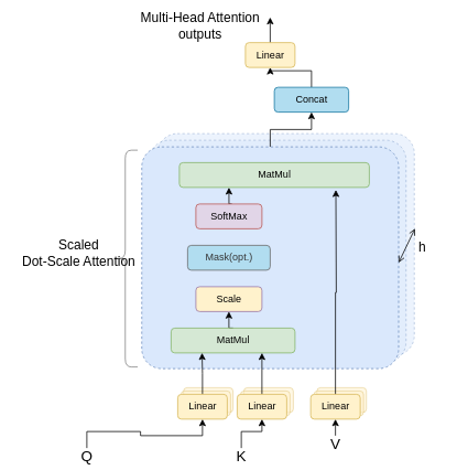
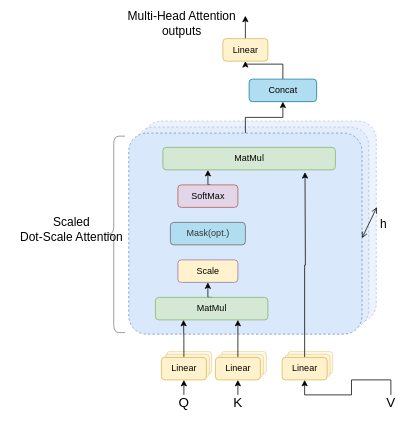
  <mxCell id="0" />
  <mxCell id="1" parent="0" />
  <mxCell id="2" value="Linear" style="rounded=1;whiteSpace=wrap;html=1;fillColor=#fff2cc;strokeColor=#d6b656;opacity=50;" parent="1" vertex="1"><mxGeometry x="383" y="468" width="60" height="30" as="geometry" /></mxCell>
  <mxCell id="3" value="Linear" style="rounded=1;whiteSpace=wrap;html=1;fillColor=#fff2cc;strokeColor=#d6b656;opacity=50;" parent="1" vertex="1"><mxGeometry x="379.5" y="472" width="60" height="30" as="geometry" /></mxCell>
  <mxCell id="4" value="Linear" style="rounded=1;whiteSpace=wrap;html=1;fillColor=#fff2cc;strokeColor=#d6b656;opacity=50;" parent="1" vertex="1"><mxGeometry x="294.5" y="468" width="60" height="30" as="geometry" /></mxCell>
  <mxCell id="5" value="Linear" style="rounded=1;whiteSpace=wrap;html=1;fillColor=#fff2cc;strokeColor=#d6b656;opacity=50;" parent="1" vertex="1"><mxGeometry x="290.5" y="472" width="60" height="30" as="geometry" /></mxCell>
  <mxCell id="6" value="Linear" style="rounded=1;whiteSpace=wrap;html=1;fillColor=#fff2cc;strokeColor=#d6b656;opacity=50;" parent="1" vertex="1"><mxGeometry x="221.5" y="468" width="60" height="30" as="geometry" /></mxCell>
  <mxCell id="7" value="Linear" style="rounded=1;whiteSpace=wrap;html=1;fillColor=#fff2cc;strokeColor=#d6b656;opacity=50;" parent="1" vertex="1"><mxGeometry x="218.5" y="472" width="60" height="30" as="geometry" /></mxCell>
  <mxCell id="8" value="" style="rounded=1;whiteSpace=wrap;html=1;fontSize=18;dashed=1;fillColor=#dae8fc;strokeColor=#6c8ebf;arcSize=9;opacity=50;" parent="1" vertex="1"><mxGeometry x="190" y="161" width="311" height="268" as="geometry" /></mxCell>
  <mxCell id="9" value="" style="rounded=1;whiteSpace=wrap;html=1;fontSize=18;dashed=1;fillColor=#dae8fc;strokeColor=#6c8ebf;arcSize=9;opacity=50;" parent="1" vertex="1"><mxGeometry x="180" y="169" width="311" height="268" as="geometry" /></mxCell>
  <mxCell id="10" style="edgeStyle=orthogonalEdgeStyle;rounded=0;orthogonalLoop=1;jettySize=auto;html=1;exitX=0.5;exitY=0;exitDx=0;exitDy=0;entryX=0.5;entryY=1;entryDx=0;entryDy=0;startArrow=none;startFill=0;endArrow=classic;endFill=1;fontSize=16;" parent="1" source="11" target="36" edge="1"><mxGeometry relative="1" as="geometry" /></mxCell>
  <mxCell id="11" value="" style="rounded=1;whiteSpace=wrap;html=1;fontSize=18;dashed=1;fillColor=#dae8fc;strokeColor=#6c8ebf;arcSize=9;" parent="1" vertex="1"><mxGeometry x="171" y="177" width="311" height="268" as="geometry" /></mxCell>
  <mxCell id="12" style="edgeStyle=orthogonalEdgeStyle;rounded=0;orthogonalLoop=1;jettySize=auto;html=1;exitX=0.5;exitY=0;exitDx=0;exitDy=0;entryX=0.5;entryY=1;entryDx=0;entryDy=0;" parent="1" source="13" target="14" edge="1"><mxGeometry relative="1" as="geometry" /></mxCell>
  <mxCell id="13" value="MatMul" style="rounded=1;whiteSpace=wrap;html=1;fillColor=#d5e8d4;strokeColor=#82b366;" parent="1" vertex="1"><mxGeometry x="206.5" y="396" width="150" height="30" as="geometry" /></mxCell>
  <mxCell id="14" value="Scale" style="rounded=1;whiteSpace=wrap;html=1;fillColor=#fff2cc;strokeColor=#9673a6;" parent="1" vertex="1"><mxGeometry x="236.5" y="346" width="80" height="30" as="geometry" /></mxCell>
  <mxCell id="15" value="Mask(opt.)" style="rounded=1;whiteSpace=wrap;html=1;fillColor=#b1ddf0;strokeColor=#666666;fontColor=#333333;" parent="1" vertex="1"><mxGeometry x="226.5" y="296" width="100" height="30" as="geometry" /></mxCell>
  <mxCell id="16" style="edgeStyle=orthogonalEdgeStyle;rounded=0;orthogonalLoop=1;jettySize=auto;html=1;exitX=0.5;exitY=0;exitDx=0;exitDy=0;entryX=0.25;entryY=1;entryDx=0;entryDy=0;fontSize=18;" parent="1" edge="1"><mxGeometry relative="1" as="geometry"><mxPoint x="280.088" y="246.118" as="sourcePoint" /><mxPoint x="276.559" y="226.118" as="targetPoint" /></mxGeometry></mxCell>
  <mxCell id="17" value="SoftMax" style="rounded=1;whiteSpace=wrap;html=1;fillColor=#e1d5e7;strokeColor=#b85450;" parent="1" vertex="1"><mxGeometry x="236.5" y="246" width="80" height="30" as="geometry" /></mxCell>
  <mxCell id="18" value="MatMul" style="rounded=1;whiteSpace=wrap;html=1;fillColor=#d5e8d4;strokeColor=#82b366;" parent="1" vertex="1"><mxGeometry x="216.5" y="196" width="230" height="30" as="geometry" /></mxCell>
  <mxCell id="19" style="edgeStyle=orthogonalEdgeStyle;rounded=0;orthogonalLoop=1;jettySize=auto;html=1;exitX=0.5;exitY=0;exitDx=0;exitDy=0;entryX=0.5;entryY=1;entryDx=0;entryDy=0;fontSize=18;" parent="1" source="20" target="22" edge="1"><mxGeometry relative="1" as="geometry" /></mxCell>
- <mxCell id="20" value="Q" style="text;html=1;strokeColor=none;fillColor=none;align=center;verticalAlign=middle;whiteSpace=wrap;rounded=0;fontSize=18;" parent="1" vertex="1"><mxGeometry x="84.5" y="541" width="40" height="20" as="geometry" /></mxCell>
+ <mxCell id="20" value="Q" style="text;html=1;strokeColor=none;fillColor=none;align=center;verticalAlign=middle;whiteSpace=wrap;rounded=0;fontSize=18;" parent="1" vertex="1"><mxGeometry x="224.5" y="526" width="40" height="20" as="geometry" /></mxCell>
  <mxCell id="21" style="edgeStyle=orthogonalEdgeStyle;rounded=0;orthogonalLoop=1;jettySize=auto;html=1;exitX=0.5;exitY=0;exitDx=0;exitDy=0;entryX=0.25;entryY=1;entryDx=0;entryDy=0;fontSize=18;" parent="1" source="22" target="13" edge="1"><mxGeometry relative="1" as="geometry" /></mxCell>
  <mxCell id="22" value="Linear" style="rounded=1;whiteSpace=wrap;html=1;fillColor=#fff2cc;strokeColor=#d6b656;" parent="1" vertex="1"><mxGeometry x="214.5" y="476" width="60" height="30" as="geometry" /></mxCell>
  <mxCell id="23" style="edgeStyle=orthogonalEdgeStyle;rounded=0;orthogonalLoop=1;jettySize=auto;html=1;exitX=0.5;exitY=0;exitDx=0;exitDy=0;entryX=0.5;entryY=1;entryDx=0;entryDy=0;fontSize=18;" parent="1" source="24" target="26" edge="1"><mxGeometry relative="1" as="geometry" /></mxCell>
- <mxCell id="24" value="K" style="text;html=1;strokeColor=none;fillColor=none;align=center;verticalAlign=middle;whiteSpace=wrap;rounded=0;fontSize=18;" parent="1" vertex="1"><mxGeometry x="271.5" y="541" width="40" height="20" as="geometry" /></mxCell>
+ <mxCell id="24" value="K" style="text;html=1;strokeColor=none;fillColor=none;align=center;verticalAlign=middle;whiteSpace=wrap;rounded=0;fontSize=18;" parent="1" vertex="1"><mxGeometry x="296.5" y="526" width="40" height="20" as="geometry" /></mxCell>
  <mxCell id="25" style="edgeStyle=orthogonalEdgeStyle;rounded=0;orthogonalLoop=1;jettySize=auto;html=1;exitX=0.5;exitY=0;exitDx=0;exitDy=0;entryX=0.25;entryY=1;entryDx=0;entryDy=0;fontSize=18;" parent="1" source="26" edge="1"><mxGeometry relative="1" as="geometry"><mxPoint x="316.5" y="426" as="targetPoint" /></mxGeometry></mxCell>
  <mxCell id="26" value="Linear" style="rounded=1;whiteSpace=wrap;html=1;fillColor=#fff2cc;strokeColor=#d6b656;" parent="1" vertex="1"><mxGeometry x="286.5" y="476" width="60" height="30" as="geometry" /></mxCell>
  <mxCell id="27" style="edgeStyle=orthogonalEdgeStyle;rounded=0;orthogonalLoop=1;jettySize=auto;html=1;exitX=0.5;exitY=0;exitDx=0;exitDy=0;entryX=0.5;entryY=1;entryDx=0;entryDy=0;fontSize=18;" parent="1" source="28" target="30" edge="1"><mxGeometry relative="1" as="geometry" /></mxCell>
- <mxCell id="28" value="V" style="text;html=1;strokeColor=none;fillColor=none;align=center;verticalAlign=middle;whiteSpace=wrap;rounded=0;fontSize=18;" parent="1" vertex="1"><mxGeometry x="385.5" y="526" width="40" height="20" as="geometry" /></mxCell>
+ <mxCell id="28" value="V" style="text;html=1;strokeColor=none;fillColor=none;align=center;verticalAlign=middle;whiteSpace=wrap;rounded=0;fontSize=18;" parent="1" vertex="1"><mxGeometry x="500.5" y="526" width="40" height="20" as="geometry" /></mxCell>
  <mxCell id="29" style="edgeStyle=orthogonalEdgeStyle;rounded=0;orthogonalLoop=1;jettySize=auto;html=1;exitX=0.5;exitY=0;exitDx=0;exitDy=0;fontSize=18;" parent="1" source="30" edge="1"><mxGeometry relative="1" as="geometry"><mxPoint x="406" y="229" as="targetPoint" /></mxGeometry></mxCell>
  <mxCell id="30" value="Linear" style="rounded=1;whiteSpace=wrap;html=1;fillColor=#fff2cc;strokeColor=#d6b656;" parent="1" vertex="1"><mxGeometry x="375.5" y="476" width="60" height="30" as="geometry" /></mxCell>
  <mxCell id="31" value="" style="shape=curlyBracket;whiteSpace=wrap;html=1;rounded=1;fillColor=#E8E8E8;fontSize=18;opacity=50;" parent="1" vertex="1"><mxGeometry x="136" y="181" width="30" height="262" as="geometry" /></mxCell>
  <mxCell id="32" value="Scaled &lt;br style=&quot;font-size: 16px;&quot;&gt;Dot-Scale Attention" style="text;html=1;strokeColor=none;fillColor=none;align=center;verticalAlign=middle;whiteSpace=wrap;rounded=0;fontSize=16;opacity=50;" parent="1" vertex="1"><mxGeometry x="20" y="295" width="150" height="20" as="geometry" /></mxCell>
  <mxCell id="33" value="" style="endArrow=open;startArrow=open;html=1;fontSize=16;startFill=0;endFill=0;entryX=1.003;entryY=0.458;entryDx=0;entryDy=0;entryPerimeter=0;" parent="1" edge="1"><mxGeometry width="50" height="50" relative="1" as="geometry"><mxPoint x="482" y="317" as="sourcePoint" /><mxPoint x="501.794" y="275.765" as="targetPoint" /></mxGeometry></mxCell>
  <mxCell id="34" value="h" style="text;html=1;strokeColor=none;fillColor=none;align=center;verticalAlign=middle;whiteSpace=wrap;rounded=0;fontSize=16;opacity=50;" parent="1" vertex="1"><mxGeometry x="491" y="288" width="40" height="20" as="geometry" /></mxCell>
  <mxCell id="35" style="edgeStyle=orthogonalEdgeStyle;rounded=0;orthogonalLoop=1;jettySize=auto;html=1;exitX=0.5;exitY=0;exitDx=0;exitDy=0;entryX=0.5;entryY=1;entryDx=0;entryDy=0;startArrow=none;startFill=0;endArrow=classic;endFill=1;fontSize=16;" parent="1" source="36" target="38" edge="1"><mxGeometry relative="1" as="geometry" /></mxCell>
  <mxCell id="36" value="Concat" style="rounded=1;whiteSpace=wrap;html=1;fillColor=#b1ddf0;strokeColor=#10739e;" parent="1" vertex="1"><mxGeometry x="331.5" y="105" width="90" height="30" as="geometry" /></mxCell>
  <mxCell id="37" style="edgeStyle=orthogonalEdgeStyle;rounded=0;orthogonalLoop=1;jettySize=auto;html=1;exitX=0.5;exitY=0;exitDx=0;exitDy=0;startArrow=none;startFill=0;endArrow=classic;endFill=1;fontSize=16;" parent="1" source="38" edge="1"><mxGeometry relative="1" as="geometry"><mxPoint x="326.471" y="20.529" as="targetPoint" /></mxGeometry></mxCell>
  <mxCell id="38" value="Linear" style="rounded=1;whiteSpace=wrap;html=1;fillColor=#fff2cc;strokeColor=#d6b656;" parent="1" vertex="1"><mxGeometry x="296.5" y="51" width="60" height="30" as="geometry" /></mxCell>
  <mxCell id="39" value="Multi-Head Attention&lt;br&gt;outputs&lt;br&gt;" style="text;html=1;strokeColor=none;fillColor=none;align=center;verticalAlign=middle;whiteSpace=wrap;rounded=0;fontSize=16;opacity=50;" parent="1" vertex="1"><mxGeometry x="160" y="21" width="164" height="20" as="geometry" /></mxCell>
